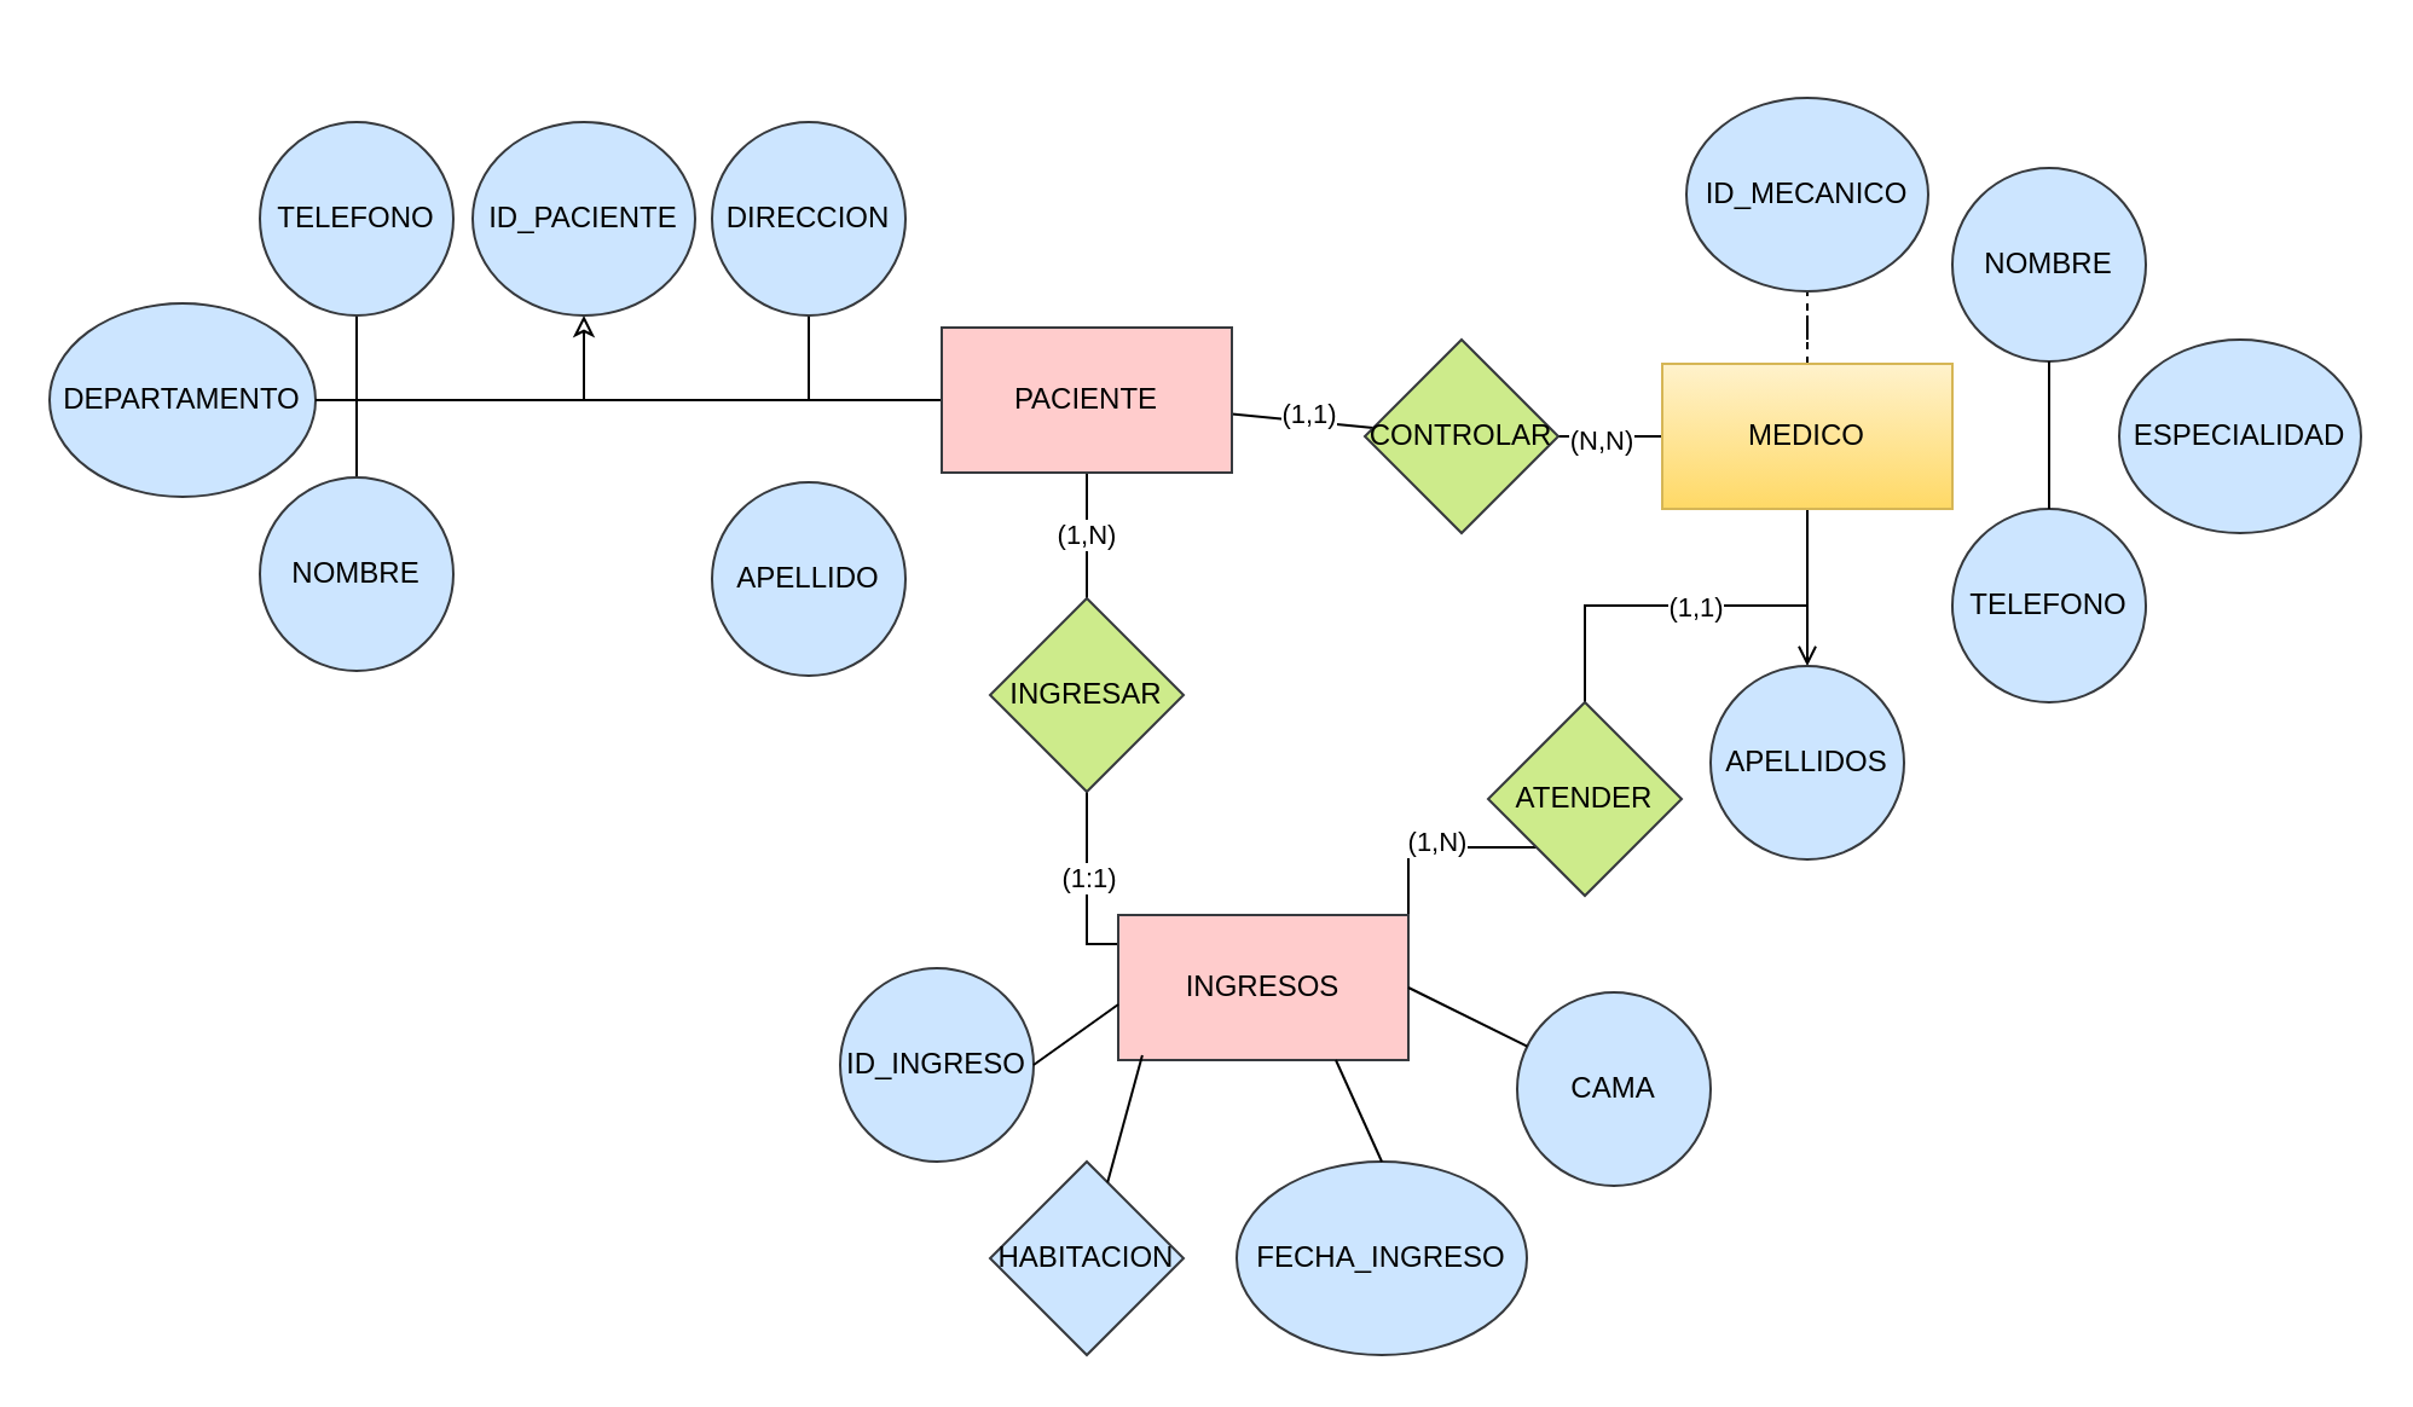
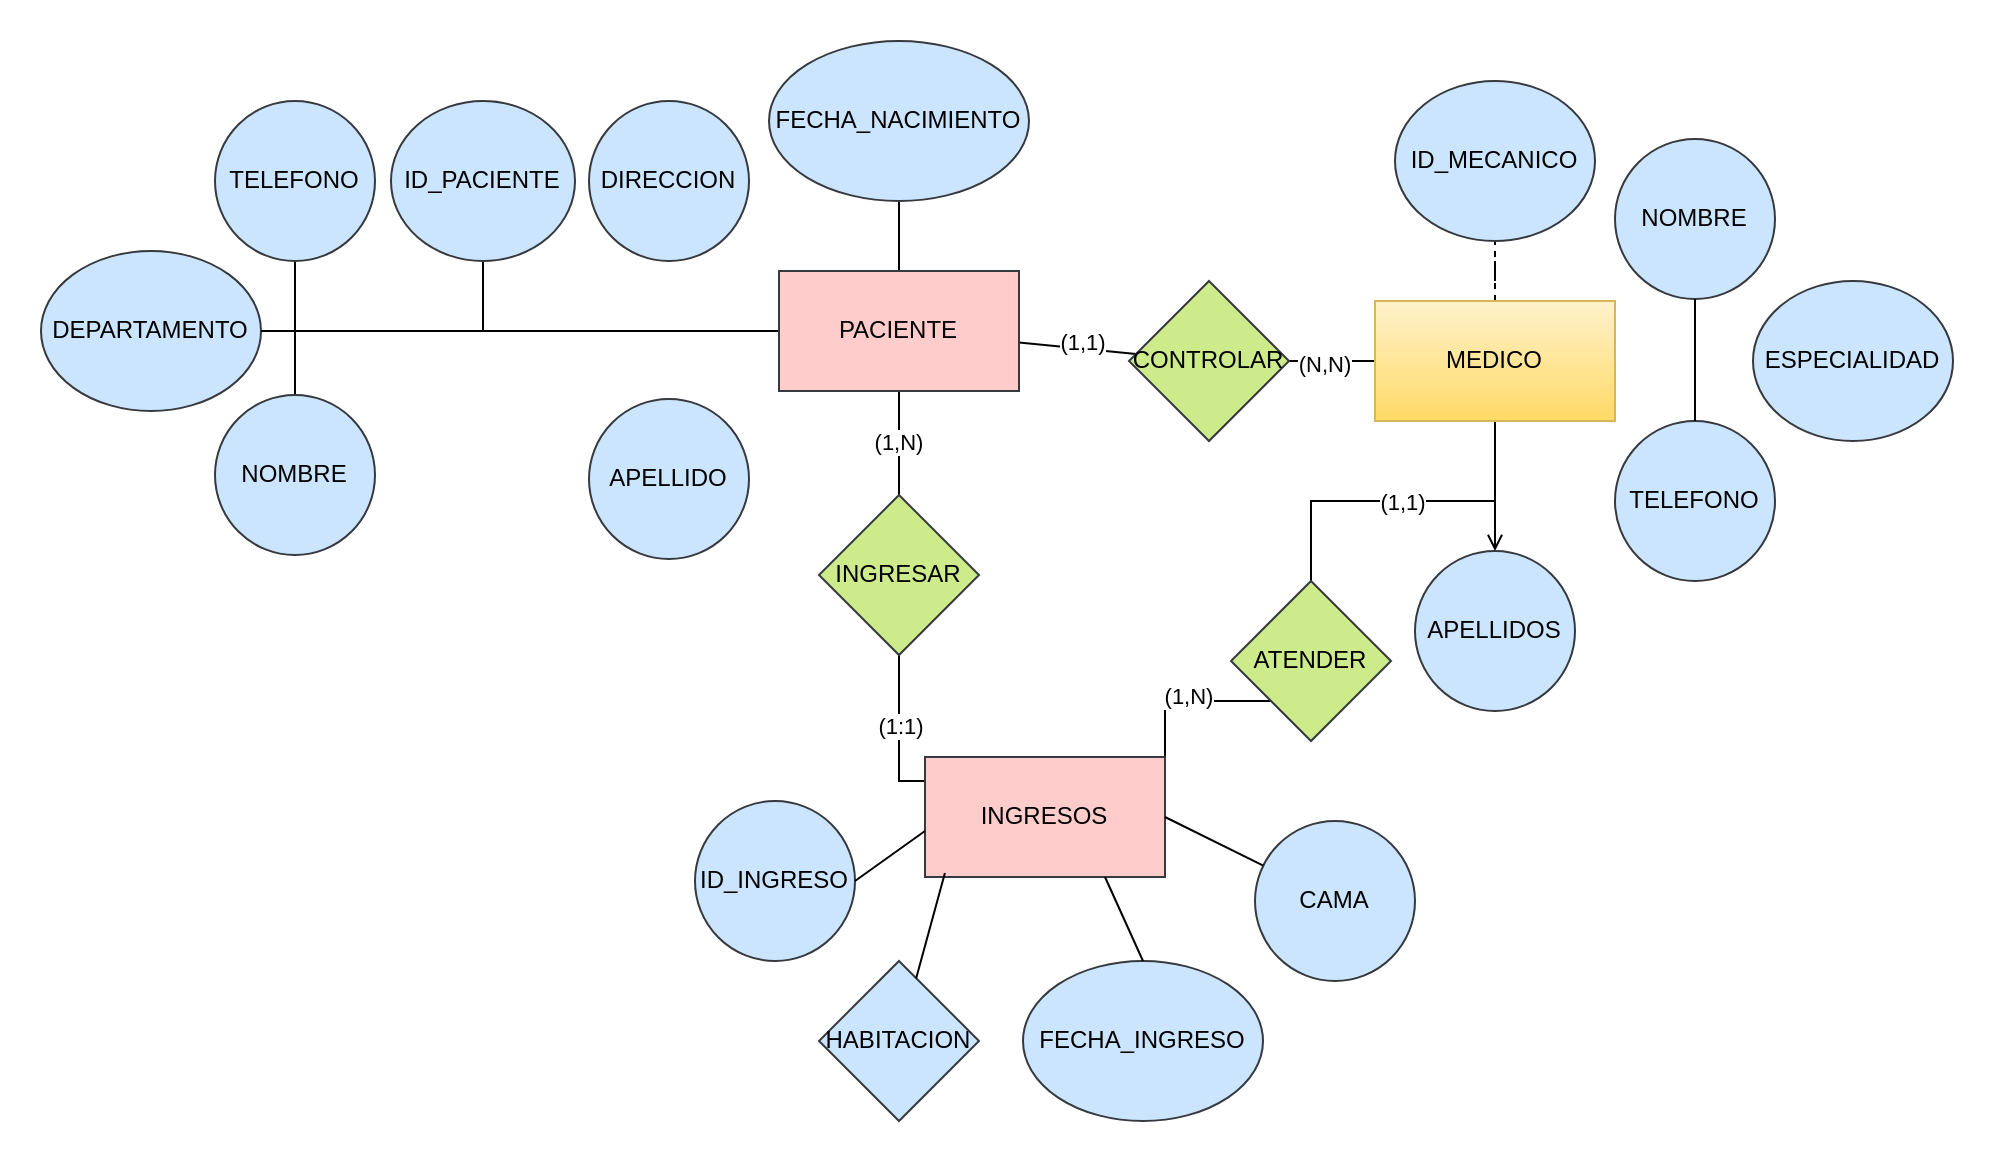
  <mxCell id="0" />
  <mxCell id="1" parent="0" />
- <mxCell id="2" value="" style="edgeStyle=orthogonalEdgeStyle;rounded=0;orthogonalLoop=1;jettySize=auto;html=1;endArrow=classic;endFill=0;" parent="1" source="10" target="11" edge="1"><mxGeometry relative="1" as="geometry" /></mxCell>
+ <mxCell id="2" value="" style="edgeStyle=orthogonalEdgeStyle;rounded=0;orthogonalLoop=1;jettySize=auto;html=1;endArrow=none;endFill=0;" parent="1" source="10" target="11" edge="1"><mxGeometry relative="1" as="geometry" /></mxCell>
  <mxCell id="3" value="" style="edgeStyle=orthogonalEdgeStyle;rounded=0;orthogonalLoop=1;jettySize=auto;html=1;endArrow=none;endFill=0;" parent="1" source="10" target="12" edge="1"><mxGeometry relative="1" as="geometry" /></mxCell>
- <mxCell id="4" value="" style="edgeStyle=orthogonalEdgeStyle;rounded=0;orthogonalLoop=1;jettySize=auto;html=1;endArrow=none;endFill=0;" parent="1" source="10" target="14" edge="1"><mxGeometry relative="1" as="geometry" /></mxCell>
  <mxCell id="5" value="" style="edgeStyle=orthogonalEdgeStyle;rounded=0;orthogonalLoop=1;jettySize=auto;html=1;endArrow=none;endFill=0;" parent="1" source="10" target="16" edge="1"><mxGeometry relative="1" as="geometry" /></mxCell>
+ <mxCell id="6" value="" style="edgeStyle=orthogonalEdgeStyle;rounded=0;orthogonalLoop=1;jettySize=auto;html=1;endArrow=none;endFill=0;" parent="1" source="10" target="17" edge="1"><mxGeometry relative="1" as="geometry" /></mxCell>
  <mxCell id="7" value="" style="rounded=0;orthogonalLoop=1;jettySize=auto;html=1;endArrow=none;endFill=0;" parent="1" source="10" target="20" edge="1"><mxGeometry relative="1" as="geometry" /></mxCell>
  <mxCell id="8" value="(1,1)" style="edgeLabel;html=1;align=center;verticalAlign=middle;resizable=0;points=[];" parent="7" vertex="1" connectable="0"><mxGeometry x="0.04" y="3" relative="1" as="geometry"><mxPoint as="offset" /></mxGeometry></mxCell>
  <mxCell id="9" value="(1,N)" style="edgeStyle=orthogonalEdgeStyle;rounded=0;orthogonalLoop=1;jettySize=auto;html=1;endArrow=none;endFill=0;" parent="1" source="10" target="33" edge="1"><mxGeometry relative="1" as="geometry" /></mxCell>
  <mxCell id="10" value="PACIENTE" style="rounded=0;whiteSpace=wrap;html=1;fillColor=#ffcccc;strokeColor=#36393d;" parent="1" vertex="1"><mxGeometry x="389" y="135" width="120" height="60" as="geometry" /></mxCell>
  <mxCell id="11" value="ID_PACIENTE" style="ellipse;whiteSpace=wrap;html=1;rounded=0;fillColor=#cce5ff;strokeColor=#36393d;" parent="1" vertex="1"><mxGeometry x="195" y="50" width="92" height="80" as="geometry" /></mxCell>
  <mxCell id="12" value="NOMBRE" style="ellipse;whiteSpace=wrap;html=1;rounded=0;fillColor=#cce5ff;strokeColor=#36393d;" parent="1" vertex="1"><mxGeometry x="107" y="197" width="80" height="80" as="geometry" /></mxCell>
  <mxCell id="13" value="APELLIDO" style="ellipse;whiteSpace=wrap;html=1;rounded=0;fillColor=#cce5ff;strokeColor=#36393d;" parent="1" vertex="1"><mxGeometry x="294" y="199" width="80" height="80" as="geometry" /></mxCell>
  <mxCell id="14" value="DIRECCION" style="ellipse;whiteSpace=wrap;html=1;rounded=0;fillColor=#cce5ff;strokeColor=#36393d;" parent="1" vertex="1"><mxGeometry x="294" y="50" width="80" height="80" as="geometry" /></mxCell>
  <mxCell id="15" value="DEPARTAMENTO" style="ellipse;whiteSpace=wrap;html=1;rounded=0;fillColor=#cce5ff;strokeColor=#36393d;" parent="1" vertex="1"><mxGeometry x="20" y="125" width="110" height="80" as="geometry" /></mxCell>
  <mxCell id="16" value="TELEFONO" style="ellipse;whiteSpace=wrap;html=1;rounded=0;fillColor=#cce5ff;strokeColor=#36393d;" parent="1" vertex="1"><mxGeometry x="107" y="50" width="80" height="80" as="geometry" /></mxCell>
+ <mxCell id="17" value="FECHA_NACIMIENTO" style="ellipse;whiteSpace=wrap;html=1;rounded=0;fillColor=#cce5ff;strokeColor=#36393d;" parent="1" vertex="1"><mxGeometry x="384" y="20" width="130" height="80" as="geometry" /></mxCell>
  <mxCell id="18" value="" style="edgeStyle=orthogonalEdgeStyle;rounded=0;orthogonalLoop=1;jettySize=auto;html=1;endArrow=none;endFill=0;" parent="1" source="20" target="25" edge="1"><mxGeometry relative="1" as="geometry" /></mxCell>
  <mxCell id="19" value="(N,N)" style="edgeLabel;html=1;align=center;verticalAlign=middle;resizable=0;points=[];" parent="18" vertex="1" connectable="0"><mxGeometry x="-0.2" y="-1" relative="1" as="geometry"><mxPoint as="offset" /></mxGeometry></mxCell>
  <mxCell id="20" value="CONTROLAR" style="rhombus;whiteSpace=wrap;html=1;rounded=0;fillColor=#cdeb8b;strokeColor=#36393d;" parent="1" vertex="1"><mxGeometry x="564" y="140" width="80" height="80" as="geometry" /></mxCell>
  <mxCell id="21" value="" style="edgeStyle=orthogonalEdgeStyle;rounded=0;orthogonalLoop=1;jettySize=auto;html=1;endArrow=none;endFill=0;dashed=1;" parent="1" source="25" target="26" edge="1"><mxGeometry relative="1" as="geometry" /></mxCell>
  <mxCell id="22" value="" style="edgeStyle=orthogonalEdgeStyle;rounded=0;orthogonalLoop=1;jettySize=auto;html=1;endArrow=open;endFill=0;" parent="1" source="25" target="28" edge="1"><mxGeometry relative="1" as="geometry" /></mxCell>
  <mxCell id="23" value="" style="edgeStyle=orthogonalEdgeStyle;rounded=0;orthogonalLoop=1;jettySize=auto;html=1;endArrow=none;endFill=0;" parent="1" source="25" target="36" edge="1"><mxGeometry relative="1" as="geometry" /></mxCell>
  <mxCell id="24" value="(1,1)" style="edgeLabel;html=1;align=center;verticalAlign=middle;resizable=0;points=[];" parent="23" vertex="1" connectable="0"><mxGeometry x="0.012" relative="1" as="geometry"><mxPoint as="offset" /></mxGeometry></mxCell>
  <mxCell id="25" value="MEDICO" style="whiteSpace=wrap;html=1;rounded=0;fillColor=#fff2cc;gradientColor=#ffd966;strokeColor=#d6b656;" parent="1" vertex="1"><mxGeometry x="687" y="150" width="120" height="60" as="geometry" /></mxCell>
  <mxCell id="26" value="ID_MECANICO" style="ellipse;whiteSpace=wrap;html=1;rounded=0;fillColor=#cce5ff;strokeColor=#36393d;" parent="1" vertex="1"><mxGeometry x="697" y="40" width="100" height="80" as="geometry" /></mxCell>
  <mxCell id="27" value="NOMBRE" style="ellipse;whiteSpace=wrap;html=1;rounded=0;fillColor=#cce5ff;strokeColor=#36393d;" parent="1" vertex="1"><mxGeometry x="807" y="69" width="80" height="80" as="geometry" /></mxCell>
  <mxCell id="28" value="APELLIDOS" style="ellipse;whiteSpace=wrap;html=1;rounded=0;fillColor=#cce5ff;strokeColor=#36393d;" parent="1" vertex="1"><mxGeometry x="707" y="275" width="80" height="80" as="geometry" /></mxCell>
  <mxCell id="29" value="TELEFONO" style="ellipse;whiteSpace=wrap;html=1;rounded=0;fillColor=#cce5ff;strokeColor=#36393d;" parent="1" vertex="1"><mxGeometry x="807" y="210" width="80" height="80" as="geometry" /></mxCell>
  <mxCell id="30" value="ESPECIALIDAD" style="ellipse;whiteSpace=wrap;html=1;rounded=0;fillColor=#cce5ff;strokeColor=#36393d;" parent="1" vertex="1"><mxGeometry x="876" y="140" width="100" height="80" as="geometry" /></mxCell>
  <mxCell id="31" value="" style="edgeStyle=orthogonalEdgeStyle;rounded=0;orthogonalLoop=1;jettySize=auto;html=1;endArrow=none;endFill=0;" parent="1" source="33" target="37" edge="1"><mxGeometry relative="1" as="geometry"><Array as="points"><mxPoint x="449" y="390" /></Array></mxGeometry></mxCell>
  <mxCell id="32" value="(1:1)" style="edgeLabel;html=1;align=center;verticalAlign=middle;resizable=0;points=[];" parent="31" vertex="1" connectable="0"><mxGeometry x="-0.067" relative="1" as="geometry"><mxPoint as="offset" /></mxGeometry></mxCell>
  <mxCell id="33" value="INGRESAR" style="rhombus;whiteSpace=wrap;html=1;rounded=0;fillColor=#cdeb8b;strokeColor=#36393d;" parent="1" vertex="1"><mxGeometry x="409" y="247" width="80" height="80" as="geometry" /></mxCell>
  <mxCell id="34" style="edgeStyle=orthogonalEdgeStyle;rounded=0;orthogonalLoop=1;jettySize=auto;html=1;exitX=0;exitY=1;exitDx=0;exitDy=0;entryX=1;entryY=0;entryDx=0;entryDy=0;endArrow=none;endFill=0;" parent="1" source="36" target="37" edge="1"><mxGeometry relative="1" as="geometry" /></mxCell>
  <mxCell id="35" value="(1,N)" style="edgeLabel;html=1;align=center;verticalAlign=middle;resizable=0;points=[];" parent="34" vertex="1" connectable="0"><mxGeometry x="0.036" y="-3" relative="1" as="geometry"><mxPoint as="offset" /></mxGeometry></mxCell>
  <mxCell id="36" value="ATENDER" style="rhombus;whiteSpace=wrap;html=1;rounded=0;fillColor=#cdeb8b;strokeColor=#36393d;" parent="1" vertex="1"><mxGeometry x="615" y="290" width="80" height="80" as="geometry" /></mxCell>
  <mxCell id="37" value="INGRESOS" style="whiteSpace=wrap;html=1;rounded=0;fillColor=#ffcccc;strokeColor=#36393d;" parent="1" vertex="1"><mxGeometry x="462" y="378" width="120" height="60" as="geometry" /></mxCell>
  <mxCell id="38" value="ID_INGRESO" style="ellipse;whiteSpace=wrap;html=1;rounded=0;fillColor=#cce5ff;strokeColor=#36393d;" parent="1" vertex="1"><mxGeometry x="347" y="400" width="80" height="80" as="geometry" /></mxCell>
  <mxCell id="39" value="HABITACION" style="rhombus;whiteSpace=wrap;html=1;fillColor=#cce5ff;strokeColor=#36393d;" parent="1" vertex="1"><mxGeometry x="409" y="480" width="80" height="80" as="geometry" /></mxCell>
  <mxCell id="40" value="CAMA" style="ellipse;whiteSpace=wrap;html=1;rounded=0;fillColor=#cce5ff;strokeColor=#36393d;" parent="1" vertex="1"><mxGeometry x="627" y="410" width="80" height="80" as="geometry" /></mxCell>
  <mxCell id="41" value="FECHA_INGRESO" style="ellipse;whiteSpace=wrap;html=1;rounded=0;fillColor=#cce5ff;strokeColor=#36393d;" parent="1" vertex="1"><mxGeometry x="511" y="480" width="120" height="80" as="geometry" /></mxCell>
  <mxCell id="42" value="" style="endArrow=none;html=1;rounded=0;entryX=0.5;entryY=1;entryDx=0;entryDy=0;exitX=0.5;exitY=0;exitDx=0;exitDy=0;" edge="1" parent="1" source="29" target="27"><mxGeometry width="50" height="50" relative="1" as="geometry"><mxPoint x="657" y="260" as="sourcePoint" /><mxPoint x="707" y="210" as="targetPoint" /></mxGeometry></mxCell>
  <mxCell id="43" value="" style="endArrow=none;html=1;rounded=0;entryX=0.75;entryY=1;entryDx=0;entryDy=0;exitX=0.5;exitY=0;exitDx=0;exitDy=0;" edge="1" parent="1" source="41" target="37"><mxGeometry width="50" height="50" relative="1" as="geometry"><mxPoint x="657" y="560" as="sourcePoint" /><mxPoint x="707" y="510" as="targetPoint" /></mxGeometry></mxCell>
  <mxCell id="44" value="" style="endArrow=none;html=1;rounded=0;entryX=0.083;entryY=0.967;entryDx=0;entryDy=0;entryPerimeter=0;" edge="1" parent="1" source="39" target="37"><mxGeometry width="50" height="50" relative="1" as="geometry"><mxPoint x="657" y="560" as="sourcePoint" /><mxPoint x="707" y="510" as="targetPoint" /></mxGeometry></mxCell>
  <mxCell id="45" value="" style="endArrow=none;html=1;rounded=0;entryX=0;entryY=0.617;entryDx=0;entryDy=0;entryPerimeter=0;exitX=1;exitY=0.5;exitDx=0;exitDy=0;" edge="1" parent="1" source="38" target="37"><mxGeometry width="50" height="50" relative="1" as="geometry"><mxPoint x="657" y="560" as="sourcePoint" /><mxPoint x="707" y="510" as="targetPoint" /></mxGeometry></mxCell>
  <mxCell id="46" value="" style="endArrow=none;html=1;rounded=0;entryX=1;entryY=0.5;entryDx=0;entryDy=0;" edge="1" parent="1" source="40" target="37"><mxGeometry width="50" height="50" relative="1" as="geometry"><mxPoint x="457" y="400" as="sourcePoint" /><mxPoint x="507" y="350" as="targetPoint" /></mxGeometry></mxCell>
  <mxCell id="47" value="" style="endArrow=none;html=1;rounded=0;exitX=1;exitY=0.5;exitDx=0;exitDy=0;" edge="1" parent="1" source="15"><mxGeometry width="50" height="50" relative="1" as="geometry"><mxPoint x="457" y="205" as="sourcePoint" /><mxPoint x="147" y="165" as="targetPoint" /></mxGeometry></mxCell>
